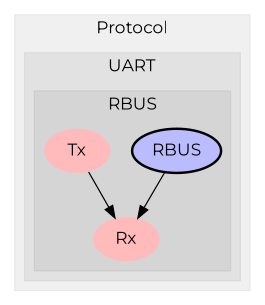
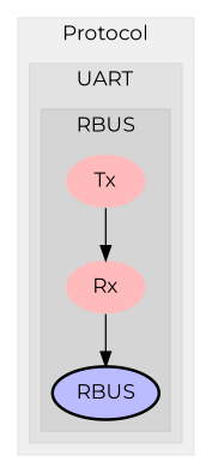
  digraph {
    fontname=Montserrat
    node [fillcolor="#ffbbbb" fontname=Montserrat style=filled penwidth=0]
    edge [fontname=Montserrat]
    n1 [fillcolor="#bbbbff" label=RBUS style="filled,bold" penwidth=""]
    n2 [label=Tx]
    n3 [label=Rx]
    subgraph cluster_1 {
      color="#0000000F"
      label=Protocol
      style=filled
      subgraph cluster_2 {
        color="#0000000F"
        label=UART
        style=filled
        subgraph cluster_3 {
          color="#0000000F"
          label=RBUS
          style=filled
          n1
          n2
          n3
        }
      }
    }
    n2 -> n3
-   n1 -> n3
+   n3 -> n1
  }
